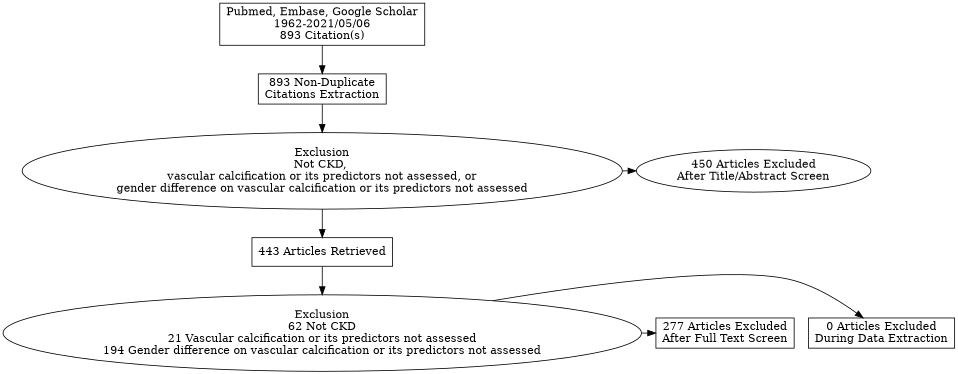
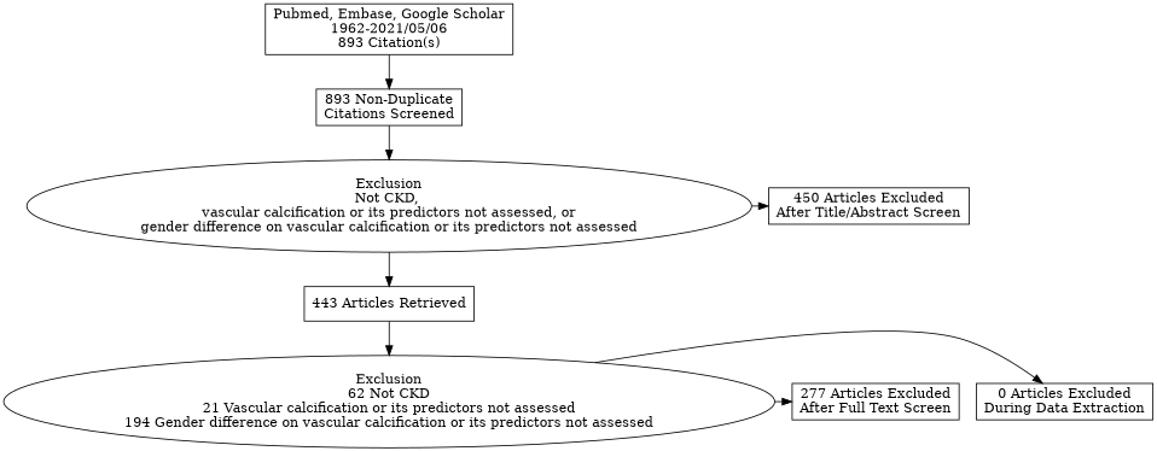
  digraph {
    node [shape=box]
    n1 [label="Exclusion\nNot CKD, \nvascular calcification or its predictors not assessed, or\ngender difference on vascular calcification or its predictors not assessed" shape=""]
-   n2 [label="450 Articles Excluded\nAfter Title/Abstract Screen" shape=ellipse]
+   n2 [label="450 Articles Excluded\nAfter Title/Abstract Screen"]
    n3 [label="Exclusion\n62 Not CKD\n21 Vascular calcification or its predictors not assessed\n194 Gender difference on vascular calcification or its predictors not assessed" shape=""]
    n4 [label="0 Articles Excluded\nDuring Data Extraction"]
    n5 [label="277 Articles Excluded\nAfter Full Text Screen"]
    n6 [label="443 Articles Retrieved"]
    n7 [label="Pubmed, Embase, Google Scholar\n1962-2021/05/06\n893 Citation(s)"]
-   n8 [label="893 Non-Duplicate\nCitations Extraction"]
+   n8 [label="893 Non-Duplicate\nCitations Screened"]
    subgraph sub_1 {
      rank=same
      n1
      n2
    }
    subgraph sub_2 {
      rank=same
      n3
      n4
      n5
    }
    n1 -> n2
    n1 -> n6
    n3 -> n4
    n3 -> n5
    n6 -> n3
    n7 -> n8
    n8 -> n1
  }
